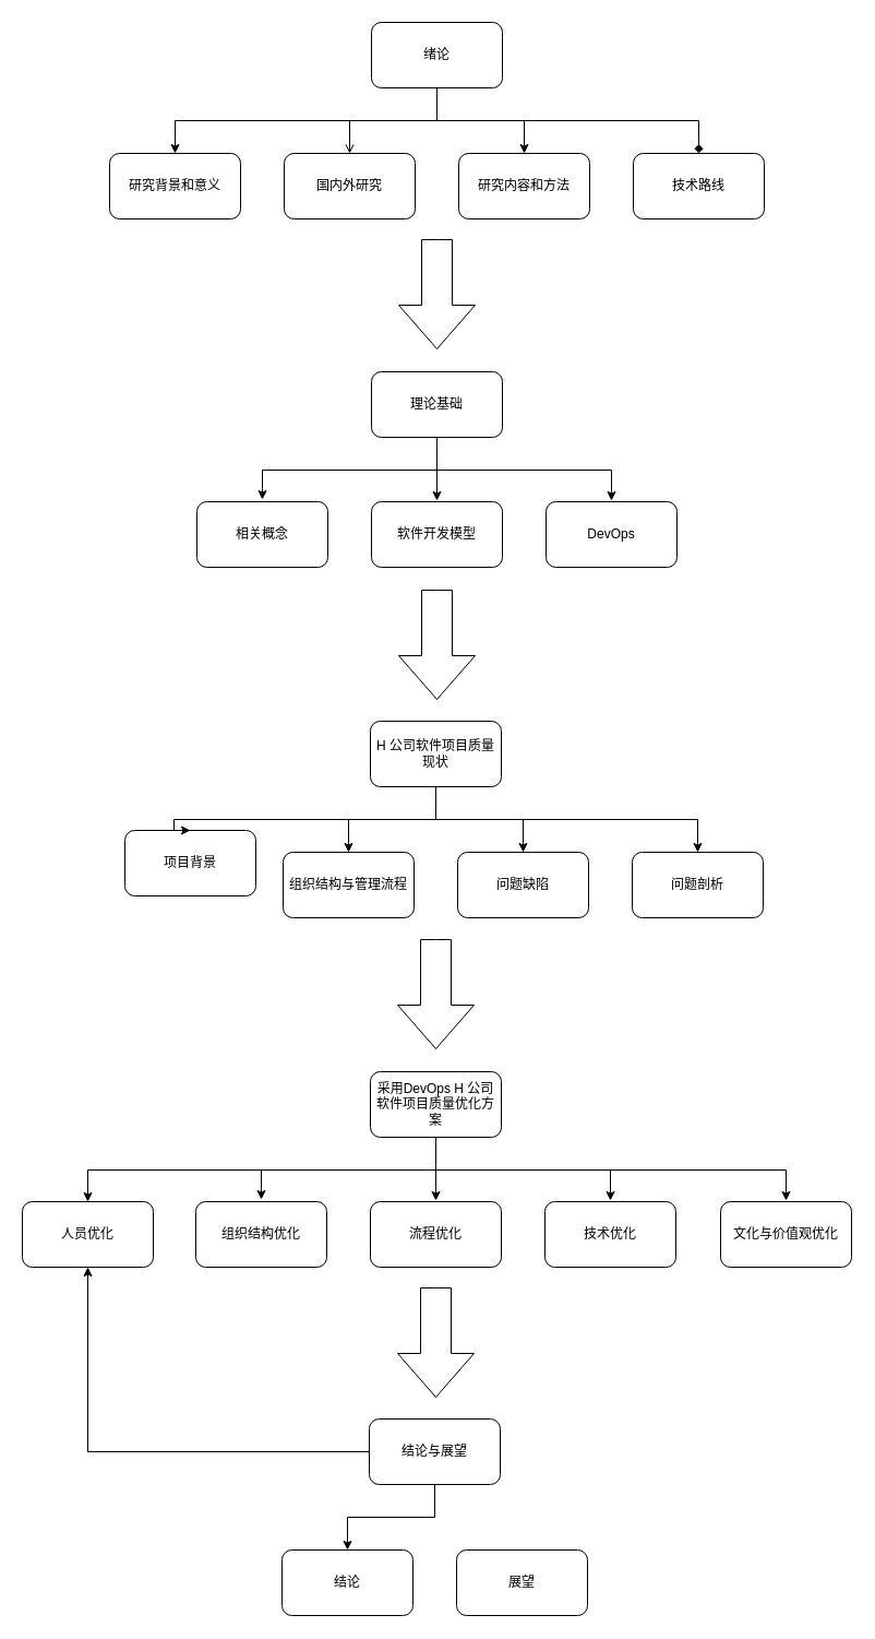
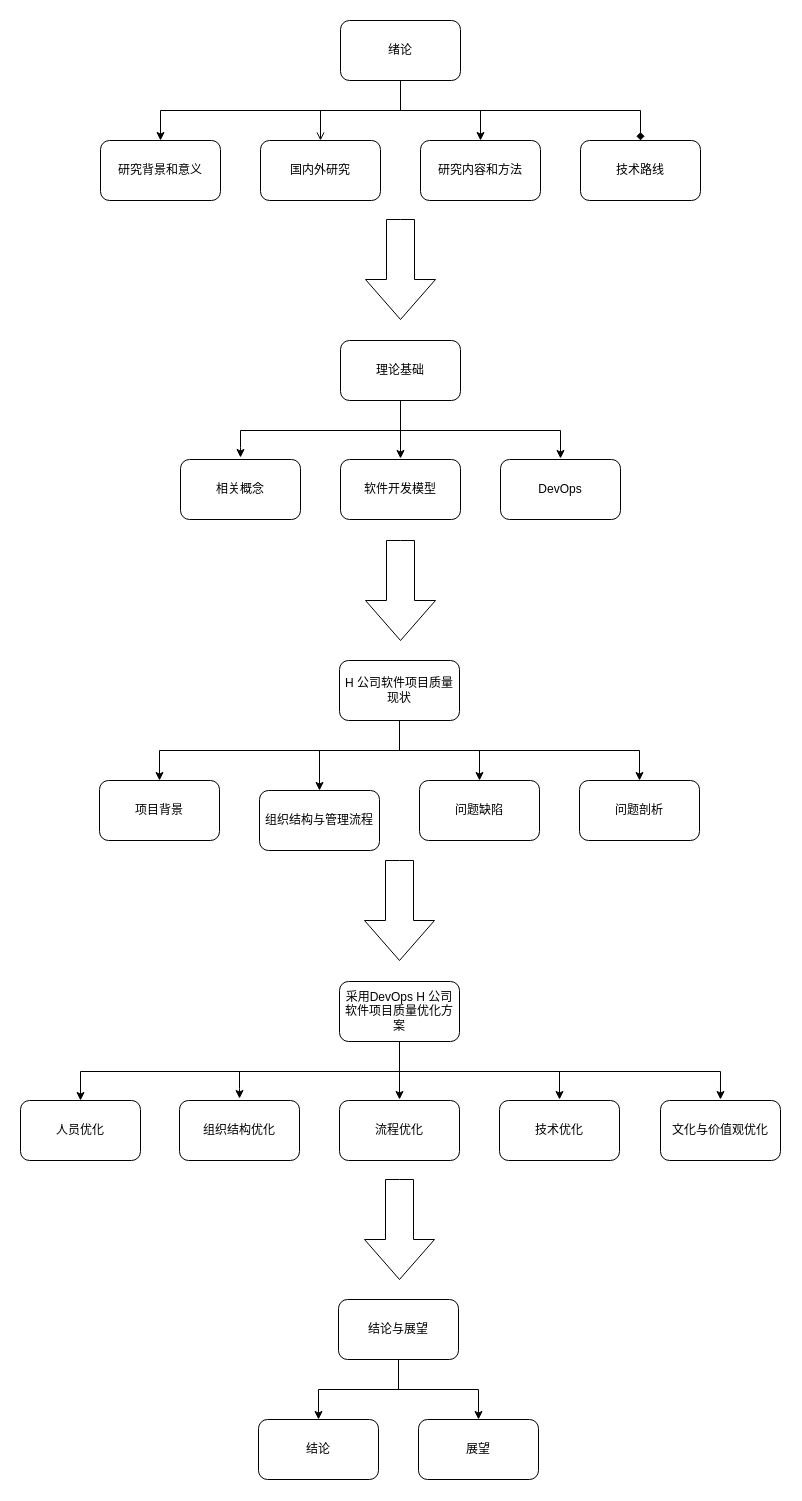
  <mxCell id="0" />
  <mxCell id="1" parent="0" />
  <mxCell id="2" value="" style="edgeStyle=orthogonalEdgeStyle;rounded=0;orthogonalLoop=1;jettySize=auto;html=1;entryX=0.5;entryY=0;entryDx=0;entryDy=0;entryPerimeter=0;" edge="1" parent="1" source="3" target="7"><mxGeometry relative="1" as="geometry"><mxPoint x="480" y="140" as="targetPoint" /></mxGeometry></mxCell>
  <mxCell id="3" value="绪论" style="rounded=1;whiteSpace=wrap;html=1;" vertex="1" parent="1"><mxGeometry x="340" y="20" width="120" height="60" as="geometry" /></mxCell>
  <mxCell id="4" value="研究背景和意义" style="rounded=1;whiteSpace=wrap;html=1;" vertex="1" parent="1"><mxGeometry x="100" y="140" width="120" height="60" as="geometry" /></mxCell>
  <mxCell id="5" value="技术路线" style="rounded=1;whiteSpace=wrap;html=1;" vertex="1" parent="1"><mxGeometry x="580" y="140" width="120" height="60" as="geometry" /></mxCell>
  <mxCell id="6" value="国内外研究" style="rounded=1;whiteSpace=wrap;html=1;" vertex="1" parent="1"><mxGeometry x="260" y="140" width="120" height="60" as="geometry" /></mxCell>
  <mxCell id="7" value="研究内容和方法" style="rounded=1;whiteSpace=wrap;html=1;" vertex="1" parent="1"><mxGeometry x="420" y="140" width="120" height="60" as="geometry" /></mxCell>
  <mxCell id="8" value="" style="edgeStyle=orthogonalEdgeStyle;rounded=0;orthogonalLoop=1;jettySize=auto;html=1;exitX=0.5;exitY=1;exitDx=0;exitDy=0;entryX=0.5;entryY=0;entryDx=0;entryDy=0;endArrow=diamond;" edge="1" parent="1" source="3" target="5"><mxGeometry relative="1" as="geometry"><mxPoint x="410" y="90" as="sourcePoint" /><mxPoint x="560" y="130" as="targetPoint" /><Array as="points"><mxPoint x="400" y="110" /><mxPoint x="640" y="110" /></Array></mxGeometry></mxCell>
  <mxCell id="9" value="" style="edgeStyle=orthogonalEdgeStyle;rounded=0;orthogonalLoop=1;jettySize=auto;html=1;entryX=0.5;entryY=0;entryDx=0;entryDy=0;exitX=0.5;exitY=1;exitDx=0;exitDy=0;endArrow=open;" edge="1" parent="1" source="3" target="6"><mxGeometry relative="1" as="geometry"><mxPoint x="410" y="90" as="sourcePoint" /><mxPoint x="310" y="120" as="targetPoint" /><Array as="points"><mxPoint x="400" y="110" /><mxPoint x="320" y="110" /></Array></mxGeometry></mxCell>
  <mxCell id="10" value="" style="edgeStyle=orthogonalEdgeStyle;rounded=0;orthogonalLoop=1;jettySize=auto;html=1;exitX=0.5;exitY=1;exitDx=0;exitDy=0;entryX=0.5;entryY=0;entryDx=0;entryDy=0;" edge="1" parent="1" source="3" target="4"><mxGeometry relative="1" as="geometry"><mxPoint x="410" y="90" as="sourcePoint" /><mxPoint x="160" y="120" as="targetPoint" /><Array as="points"><mxPoint x="400" y="110" /><mxPoint x="160" y="110" /></Array></mxGeometry></mxCell>
  <mxCell id="11" value="" style="edgeStyle=orthogonalEdgeStyle;rounded=0;orthogonalLoop=1;jettySize=auto;html=1;" edge="1" parent="1"><mxGeometry relative="1" as="geometry"><mxPoint x="400" y="401" as="sourcePoint" /><mxPoint x="400" y="458" as="targetPoint" /></mxGeometry></mxCell>
  <mxCell id="12" value="DevOps" style="rounded=1;whiteSpace=wrap;html=1;" vertex="1" parent="1"><mxGeometry x="500" y="459" width="120" height="60" as="geometry" /></mxCell>
  <mxCell id="13" value="相关概念" style="rounded=1;whiteSpace=wrap;html=1;" vertex="1" parent="1"><mxGeometry x="180" y="459" width="120" height="60" as="geometry" /></mxCell>
  <mxCell id="14" value="软件开发模型" style="rounded=1;whiteSpace=wrap;html=1;" vertex="1" parent="1"><mxGeometry x="340" y="459" width="120" height="60" as="geometry" /></mxCell>
  <mxCell id="15" value="理论基础" style="rounded=1;whiteSpace=wrap;html=1;" vertex="1" parent="1"><mxGeometry x="340" y="340" width="120" height="60" as="geometry" /></mxCell>
  <mxCell id="16" value="" style="html=1;shadow=0;dashed=0;align=center;verticalAlign=middle;shape=mxgraph.arrows2.arrow;dy=0.6;dx=40;direction=south;notch=0;" vertex="1" parent="1"><mxGeometry x="365" y="219" width="70" height="100" as="geometry" /></mxCell>
  <mxCell id="17" value="" style="edgeStyle=orthogonalEdgeStyle;rounded=0;orthogonalLoop=1;jettySize=auto;html=1;exitX=0.5;exitY=1;exitDx=0;exitDy=0;" edge="1" parent="1"><mxGeometry relative="1" as="geometry"><mxPoint x="400" y="400" as="sourcePoint" /><mxPoint x="560" y="458" as="targetPoint" /><Array as="points"><mxPoint x="400" y="430" /><mxPoint x="560" y="430" /><mxPoint x="560" y="458" /></Array></mxGeometry></mxCell>
  <mxCell id="18" value="" style="edgeStyle=orthogonalEdgeStyle;rounded=0;orthogonalLoop=1;jettySize=auto;html=1;exitX=0.5;exitY=1;exitDx=0;exitDy=0;" edge="1" parent="1"><mxGeometry relative="1" as="geometry"><mxPoint x="400" y="400" as="sourcePoint" /><mxPoint x="240" y="457" as="targetPoint" /><Array as="points"><mxPoint x="400" y="430" /><mxPoint x="240" y="430" /><mxPoint x="240" y="447" /></Array></mxGeometry></mxCell>
  <mxCell id="19" value="" style="html=1;shadow=0;dashed=0;align=center;verticalAlign=middle;shape=mxgraph.arrows2.arrow;dy=0.6;dx=40;direction=south;notch=0;" vertex="1" parent="1"><mxGeometry x="365" y="540" width="70" height="100" as="geometry" /></mxCell>
  <mxCell id="20" value="" style="edgeStyle=orthogonalEdgeStyle;rounded=0;orthogonalLoop=1;jettySize=auto;html=1;entryX=0.5;entryY=0;entryDx=0;entryDy=0;entryPerimeter=0;" edge="1" parent="1" source="21" target="25"><mxGeometry relative="1" as="geometry"><mxPoint x="479" y="780" as="targetPoint" /></mxGeometry></mxCell>
  <mxCell id="21" value="H 公司软件项目质量现状" style="rounded=1;whiteSpace=wrap;html=1;" vertex="1" parent="1"><mxGeometry x="339" y="660" width="120" height="60" as="geometry" /></mxCell>
- <mxCell id="22" value="项目背景" style="rounded=1;whiteSpace=wrap;html=1;" vertex="1" parent="1"><mxGeometry x="114" y="760" width="120" height="60" as="geometry" /></mxCell>
+ <mxCell id="22" value="项目背景" style="rounded=1;whiteSpace=wrap;html=1;" vertex="1" parent="1"><mxGeometry x="99" y="780" width="120" height="60" as="geometry" /></mxCell>
  <mxCell id="23" value="问题剖析" style="rounded=1;whiteSpace=wrap;html=1;" vertex="1" parent="1"><mxGeometry x="579" y="780" width="120" height="60" as="geometry" /></mxCell>
- <mxCell id="24" value="组织结构与管理流程" style="rounded=1;whiteSpace=wrap;html=1;" vertex="1" parent="1"><mxGeometry x="259" y="780" width="120" height="60" as="geometry" /></mxCell>
+ <mxCell id="24" value="组织结构与管理流程" style="rounded=1;whiteSpace=wrap;html=1;" vertex="1" parent="1"><mxGeometry x="259" y="790" width="120" height="60" as="geometry" /></mxCell>
  <mxCell id="25" value="问题缺陷" style="rounded=1;whiteSpace=wrap;html=1;" vertex="1" parent="1"><mxGeometry x="419" y="780" width="120" height="60" as="geometry" /></mxCell>
  <mxCell id="26" value="" style="edgeStyle=orthogonalEdgeStyle;rounded=0;orthogonalLoop=1;jettySize=auto;html=1;exitX=0.5;exitY=1;exitDx=0;exitDy=0;entryX=0.5;entryY=0;entryDx=0;entryDy=0;" edge="1" parent="1" source="21" target="23"><mxGeometry relative="1" as="geometry"><mxPoint x="409" y="730" as="sourcePoint" /><mxPoint x="559" y="770" as="targetPoint" /><Array as="points"><mxPoint x="399" y="750" /><mxPoint x="639" y="750" /></Array></mxGeometry></mxCell>
  <mxCell id="27" value="" style="edgeStyle=orthogonalEdgeStyle;rounded=0;orthogonalLoop=1;jettySize=auto;html=1;entryX=0.5;entryY=0;entryDx=0;entryDy=0;exitX=0.5;exitY=1;exitDx=0;exitDy=0;" edge="1" parent="1" source="21" target="24"><mxGeometry relative="1" as="geometry"><mxPoint x="409" y="730" as="sourcePoint" /><mxPoint x="309" y="760" as="targetPoint" /><Array as="points"><mxPoint x="399" y="750" /><mxPoint x="319" y="750" /></Array></mxGeometry></mxCell>
  <mxCell id="28" value="" style="edgeStyle=orthogonalEdgeStyle;rounded=0;orthogonalLoop=1;jettySize=auto;html=1;exitX=0.5;exitY=1;exitDx=0;exitDy=0;entryX=0.5;entryY=0;entryDx=0;entryDy=0;" edge="1" parent="1" source="21" target="22"><mxGeometry relative="1" as="geometry"><mxPoint x="409" y="730" as="sourcePoint" /><mxPoint x="159" y="760" as="targetPoint" /><Array as="points"><mxPoint x="399" y="750" /><mxPoint x="159" y="750" /></Array></mxGeometry></mxCell>
  <mxCell id="29" value="" style="edgeStyle=orthogonalEdgeStyle;rounded=0;orthogonalLoop=1;jettySize=auto;html=1;" edge="1" parent="1"><mxGeometry relative="1" as="geometry"><mxPoint x="399" y="1042" as="sourcePoint" /><mxPoint x="399" y="1099" as="targetPoint" /></mxGeometry></mxCell>
  <mxCell id="30" value="技术优化" style="rounded=1;whiteSpace=wrap;html=1;" vertex="1" parent="1"><mxGeometry x="499" y="1100" width="120" height="60" as="geometry" /></mxCell>
  <mxCell id="31" value="组织结构优化" style="rounded=1;whiteSpace=wrap;html=1;" vertex="1" parent="1"><mxGeometry x="179" y="1100" width="120" height="60" as="geometry" /></mxCell>
  <mxCell id="32" value="流程优化" style="rounded=1;whiteSpace=wrap;html=1;" vertex="1" parent="1"><mxGeometry x="339" y="1100" width="120" height="60" as="geometry" /></mxCell>
  <mxCell id="33" value="采用DevOps H 公司软件项目质量优化方案" style="rounded=1;whiteSpace=wrap;html=1;" vertex="1" parent="1"><mxGeometry x="339" y="981" width="120" height="60" as="geometry" /></mxCell>
  <mxCell id="34" value="" style="html=1;shadow=0;dashed=0;align=center;verticalAlign=middle;shape=mxgraph.arrows2.arrow;dy=0.6;dx=40;direction=south;notch=0;" vertex="1" parent="1"><mxGeometry x="364" y="860" width="70" height="100" as="geometry" /></mxCell>
  <mxCell id="35" value="" style="edgeStyle=orthogonalEdgeStyle;rounded=0;orthogonalLoop=1;jettySize=auto;html=1;exitX=0.5;exitY=1;exitDx=0;exitDy=0;" edge="1" parent="1"><mxGeometry relative="1" as="geometry"><mxPoint x="399" y="1041" as="sourcePoint" /><mxPoint x="559" y="1099" as="targetPoint" /><Array as="points"><mxPoint x="399" y="1071" /><mxPoint x="559" y="1071" /><mxPoint x="559" y="1099" /></Array></mxGeometry></mxCell>
  <mxCell id="36" value="" style="edgeStyle=orthogonalEdgeStyle;rounded=0;orthogonalLoop=1;jettySize=auto;html=1;exitX=0.5;exitY=1;exitDx=0;exitDy=0;" edge="1" parent="1"><mxGeometry relative="1" as="geometry"><mxPoint x="399" y="1041" as="sourcePoint" /><mxPoint x="239" y="1098" as="targetPoint" /><Array as="points"><mxPoint x="399" y="1071" /><mxPoint x="239" y="1071" /><mxPoint x="239" y="1088" /></Array></mxGeometry></mxCell>
  <mxCell id="37" value="人员优化" style="rounded=1;whiteSpace=wrap;html=1;" vertex="1" parent="1"><mxGeometry x="20" y="1100" width="120" height="60" as="geometry" /></mxCell>
  <mxCell id="38" value="文化与价值观优化" style="rounded=1;whiteSpace=wrap;html=1;" vertex="1" parent="1"><mxGeometry x="660" y="1100" width="120" height="60" as="geometry" /></mxCell>
  <mxCell id="39" value="" style="edgeStyle=orthogonalEdgeStyle;rounded=0;orthogonalLoop=1;jettySize=auto;html=1;exitX=0.5;exitY=1;exitDx=0;exitDy=0;entryX=0.5;entryY=0;entryDx=0;entryDy=0;" edge="1" parent="1" target="37"><mxGeometry relative="1" as="geometry"><mxPoint x="399" y="1041" as="sourcePoint" /><mxPoint x="92" y="1090" as="targetPoint" /><Array as="points"><mxPoint x="399" y="1071" /><mxPoint x="80" y="1071" /></Array></mxGeometry></mxCell>
  <mxCell id="40" value="" style="edgeStyle=orthogonalEdgeStyle;rounded=0;orthogonalLoop=1;jettySize=auto;html=1;exitX=0.5;exitY=1;exitDx=0;exitDy=0;" edge="1" parent="1" source="33"><mxGeometry relative="1" as="geometry"><mxPoint x="559.98" y="1041" as="sourcePoint" /><mxPoint x="719.98" y="1099" as="targetPoint" /><Array as="points"><mxPoint x="399" y="1071" /><mxPoint x="720" y="1071" /></Array></mxGeometry></mxCell>
  <mxCell id="41" value="" style="html=1;shadow=0;dashed=0;align=center;verticalAlign=middle;shape=mxgraph.arrows2.arrow;dy=0.6;dx=40;direction=south;notch=0;" vertex="1" parent="1"><mxGeometry x="364" y="1179" width="70" height="100" as="geometry" /></mxCell>
- <mxCell id="42" value="" style="edgeStyle=orthogonalEdgeStyle;rounded=0;orthogonalLoop=1;jettySize=auto;html=1;" edge="1" parent="1" source="43" target="37"><mxGeometry relative="1" as="geometry"><mxPoint x="478" y="1419" as="targetPoint" /></mxGeometry></mxCell>
+ <mxCell id="42" value="" style="edgeStyle=orthogonalEdgeStyle;rounded=0;orthogonalLoop=1;jettySize=auto;html=1;entryX=0.5;entryY=0;entryDx=0;entryDy=0;entryPerimeter=0;" edge="1" parent="1" source="43" target="45"><mxGeometry relative="1" as="geometry"><mxPoint x="478" y="1419" as="targetPoint" /></mxGeometry></mxCell>
  <mxCell id="43" value="结论与展望" style="rounded=1;whiteSpace=wrap;html=1;" vertex="1" parent="1"><mxGeometry x="338" y="1299" width="120" height="60" as="geometry" /></mxCell>
  <mxCell id="44" value="结论" style="rounded=1;whiteSpace=wrap;html=1;" vertex="1" parent="1"><mxGeometry x="258" y="1419" width="120" height="60" as="geometry" /></mxCell>
  <mxCell id="45" value="展望" style="rounded=1;whiteSpace=wrap;html=1;" vertex="1" parent="1"><mxGeometry x="418" y="1419" width="120" height="60" as="geometry" /></mxCell>
  <mxCell id="46" value="" style="edgeStyle=orthogonalEdgeStyle;rounded=0;orthogonalLoop=1;jettySize=auto;html=1;entryX=0.5;entryY=0;entryDx=0;entryDy=0;exitX=0.5;exitY=1;exitDx=0;exitDy=0;" edge="1" parent="1" source="43" target="44"><mxGeometry relative="1" as="geometry"><mxPoint x="408" y="1369" as="sourcePoint" /><mxPoint x="308" y="1399" as="targetPoint" /><Array as="points"><mxPoint x="398" y="1389" /><mxPoint x="318" y="1389" /></Array></mxGeometry></mxCell>
